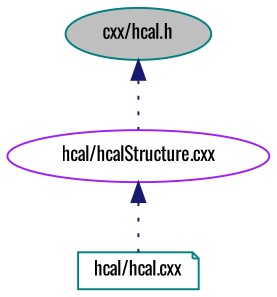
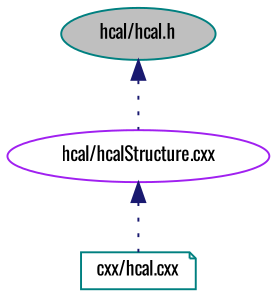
  digraph {
    fontname=Oswald
    node [color=teal fillcolor=white fontname=Oswald fontsize=10 shape=ellipse style=filled]
    edge [color=midnightblue dir=back fontname=Oswald fontsize=10 labelfontname=Helvetica labelfontsize=10 style=dotted]
-   n1 [fillcolor=grey75 fontcolor=black height=0.2 label="cxx/hcal.h" width=0.4]
+   n1 [fillcolor=grey75 fontcolor=black height=0.2 label="hcal/hcal.h" width=0.4]
    n2 [color=purple height=0.2 label="hcal/hcalStructure.cxx" width=0.4]
-   n3 [height=0.2 label="hcal/hcal.cxx" shape=note width=0.4]
+   n3 [height=0.2 label="cxx/hcal.cxx" shape=note width=0.4]
    n1 -> n2
    n2 -> n3
  }
